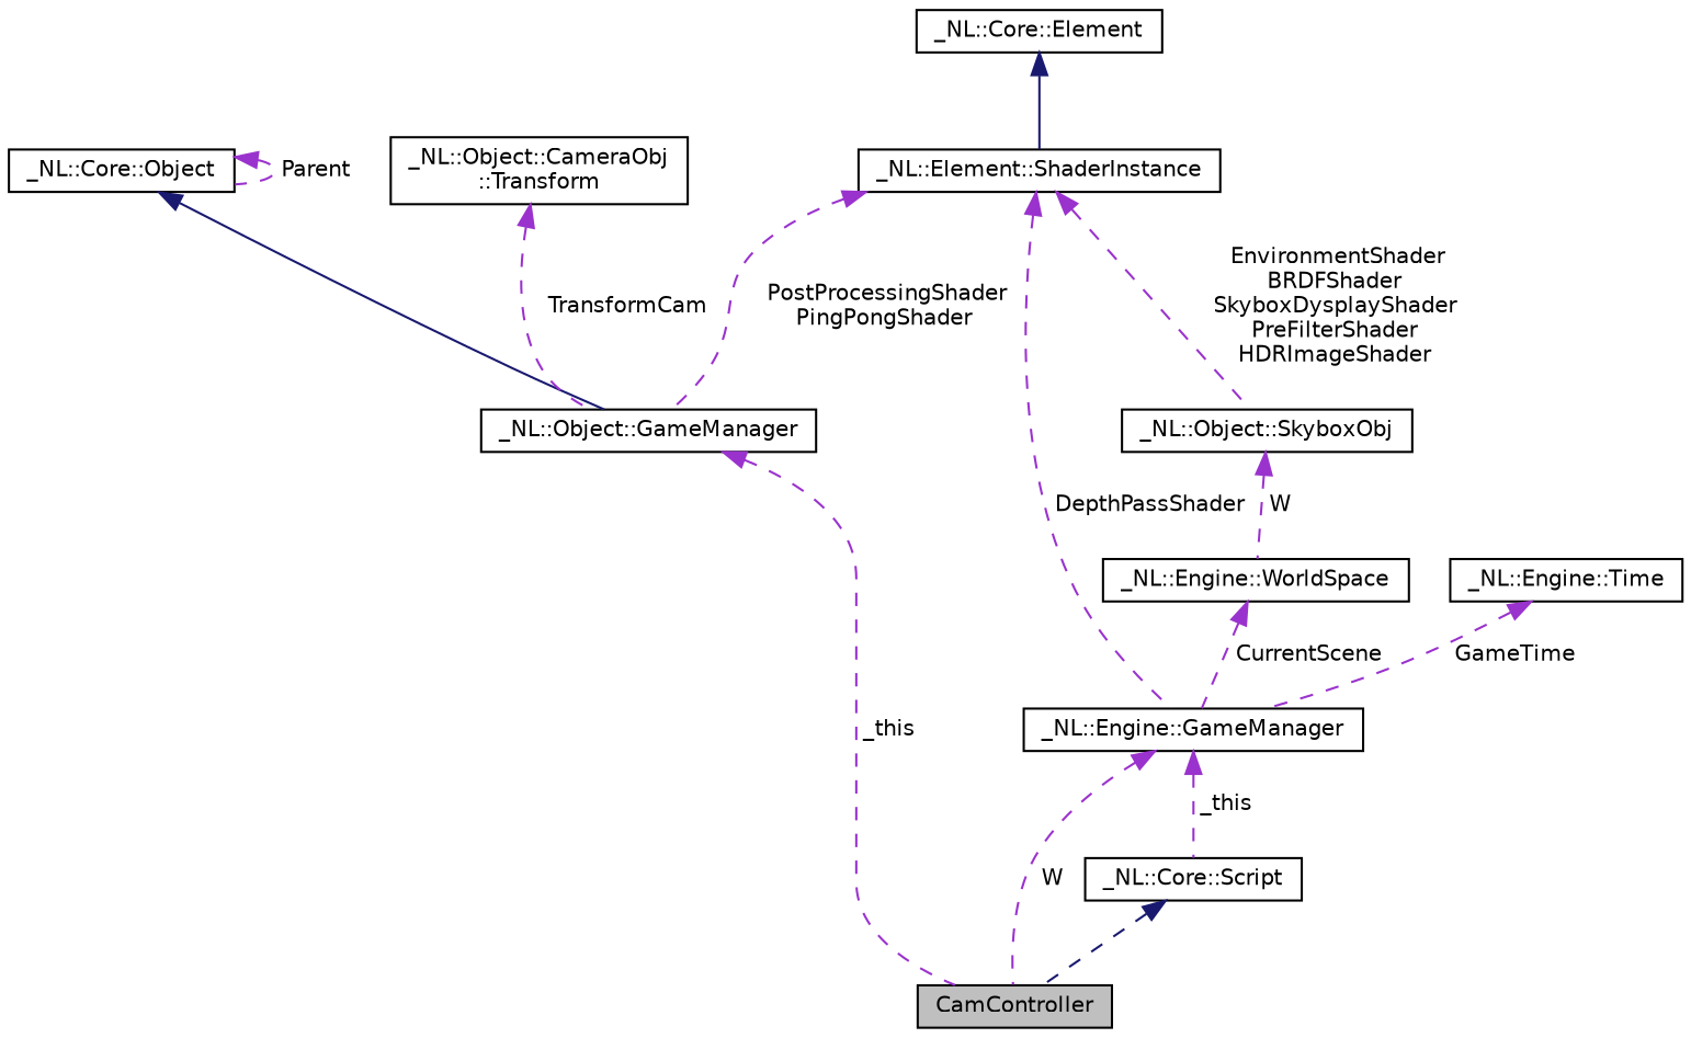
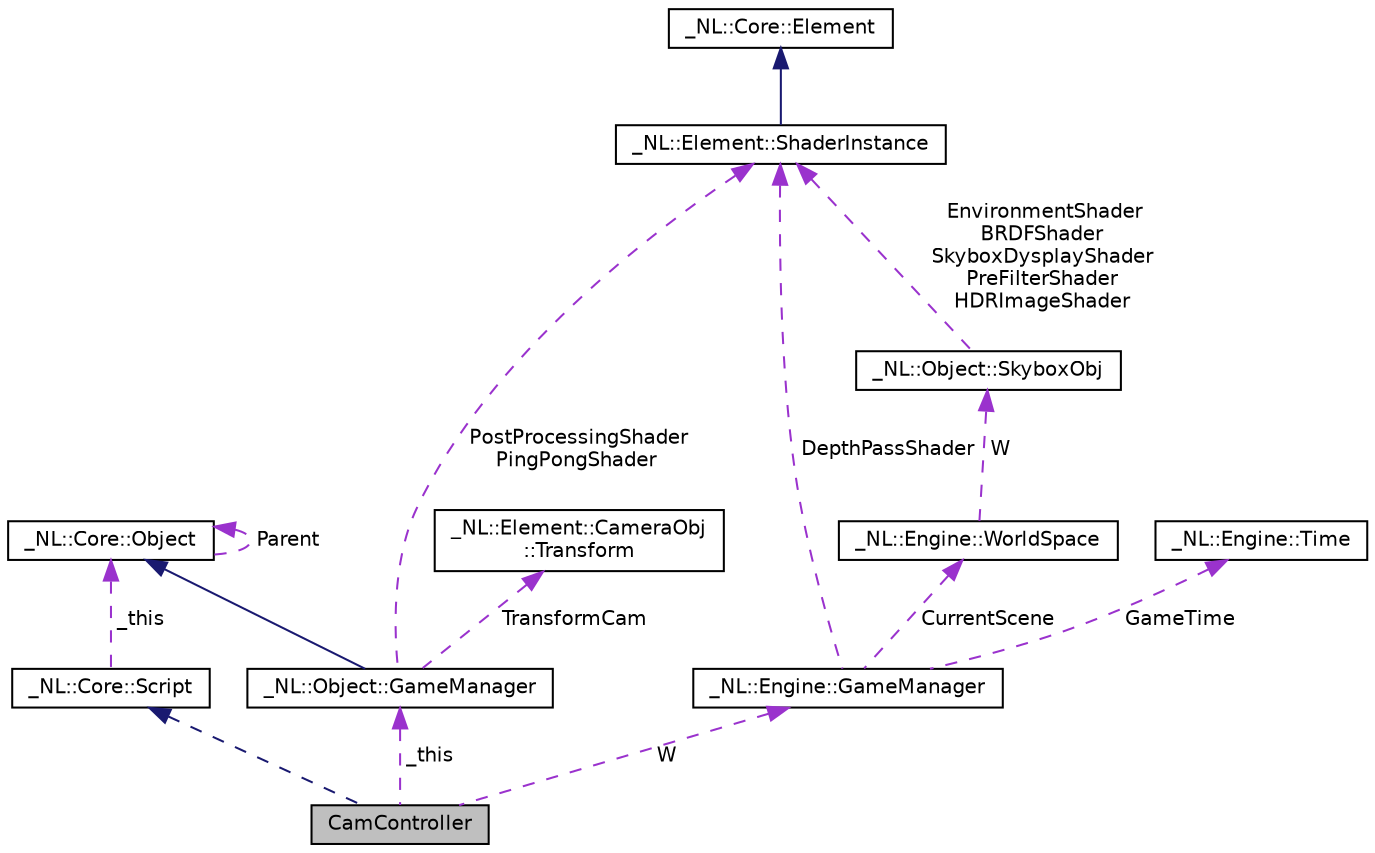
  digraph {
    rankdir=TB
    node [color=black fillcolor=white fontname=Helvetica fontsize=10 shape=record style=filled]
    edge [color=darkorchid3 dir=back fontname=Helvetica fontsize=10 labelfontname=Helvetica labelfontsize=10 style=dashed]
    n1 [fillcolor=grey75 fontcolor=black height=0.2 label=CamController width=0.4]
    n2 [height=0.2 label="_NL::Core::Script" width=0.4]
    n3 [height=0.2 label="_NL::Core::Object" width=0.4]
    n4 [height=0.2 label="_NL::Object::GameManager" width=0.4]
    n5 [height=0.2 label="_NL::Engine::GameManager" width=0.4]
    n6 [height=0.2 label="_NL::Engine::WorldSpace" width=0.4]
    n7 [height=0.2 label="_NL::Object::SkyboxObj" width=0.4]
    n8 [height=0.2 label="_NL::Element::ShaderInstance" width=0.4]
    n9 [height=0.2 label="_NL::Core::Element" width=0.4]
    n10 [height=0.2 label="_NL::Engine::Time" width=0.4]
-   n11 [height=0.2 label="_NL::Object::CameraObj\l::Transform" width=0.4]
+   n11 [height=0.2 label="_NL::Element::CameraObj\l::Transform" width=0.4]
    n2 -> n1 [color=midnightblue]
-   n5 -> n2 [label=" _this"]
+   n3 -> n2 [label=" _this"]
    n3 -> n3 [label=" Parent"]
    n3 -> n4 [color=midnightblue style=solid]
    n4 -> n1 [label=" _this"]
    n5 -> n1 [label=" W"]
    n6 -> n5 [label=" CurrentScene"]
    n7 -> n6 [label=" W"]
    n8 -> n4 [label=" PostProcessingShader\nPingPongShader"]
    n8 -> n5 [label=" DepthPassShader"]
    n8 -> n7 [label=" EnvironmentShader\nBRDFShader\nSkyboxDysplayShader\nPreFilterShader\nHDRImageShader"]
    n9 -> n8 [color=midnightblue style=solid]
    n10 -> n5 [label=" GameTime"]
    n11 -> n4 [label=" TransformCam"]
  }
